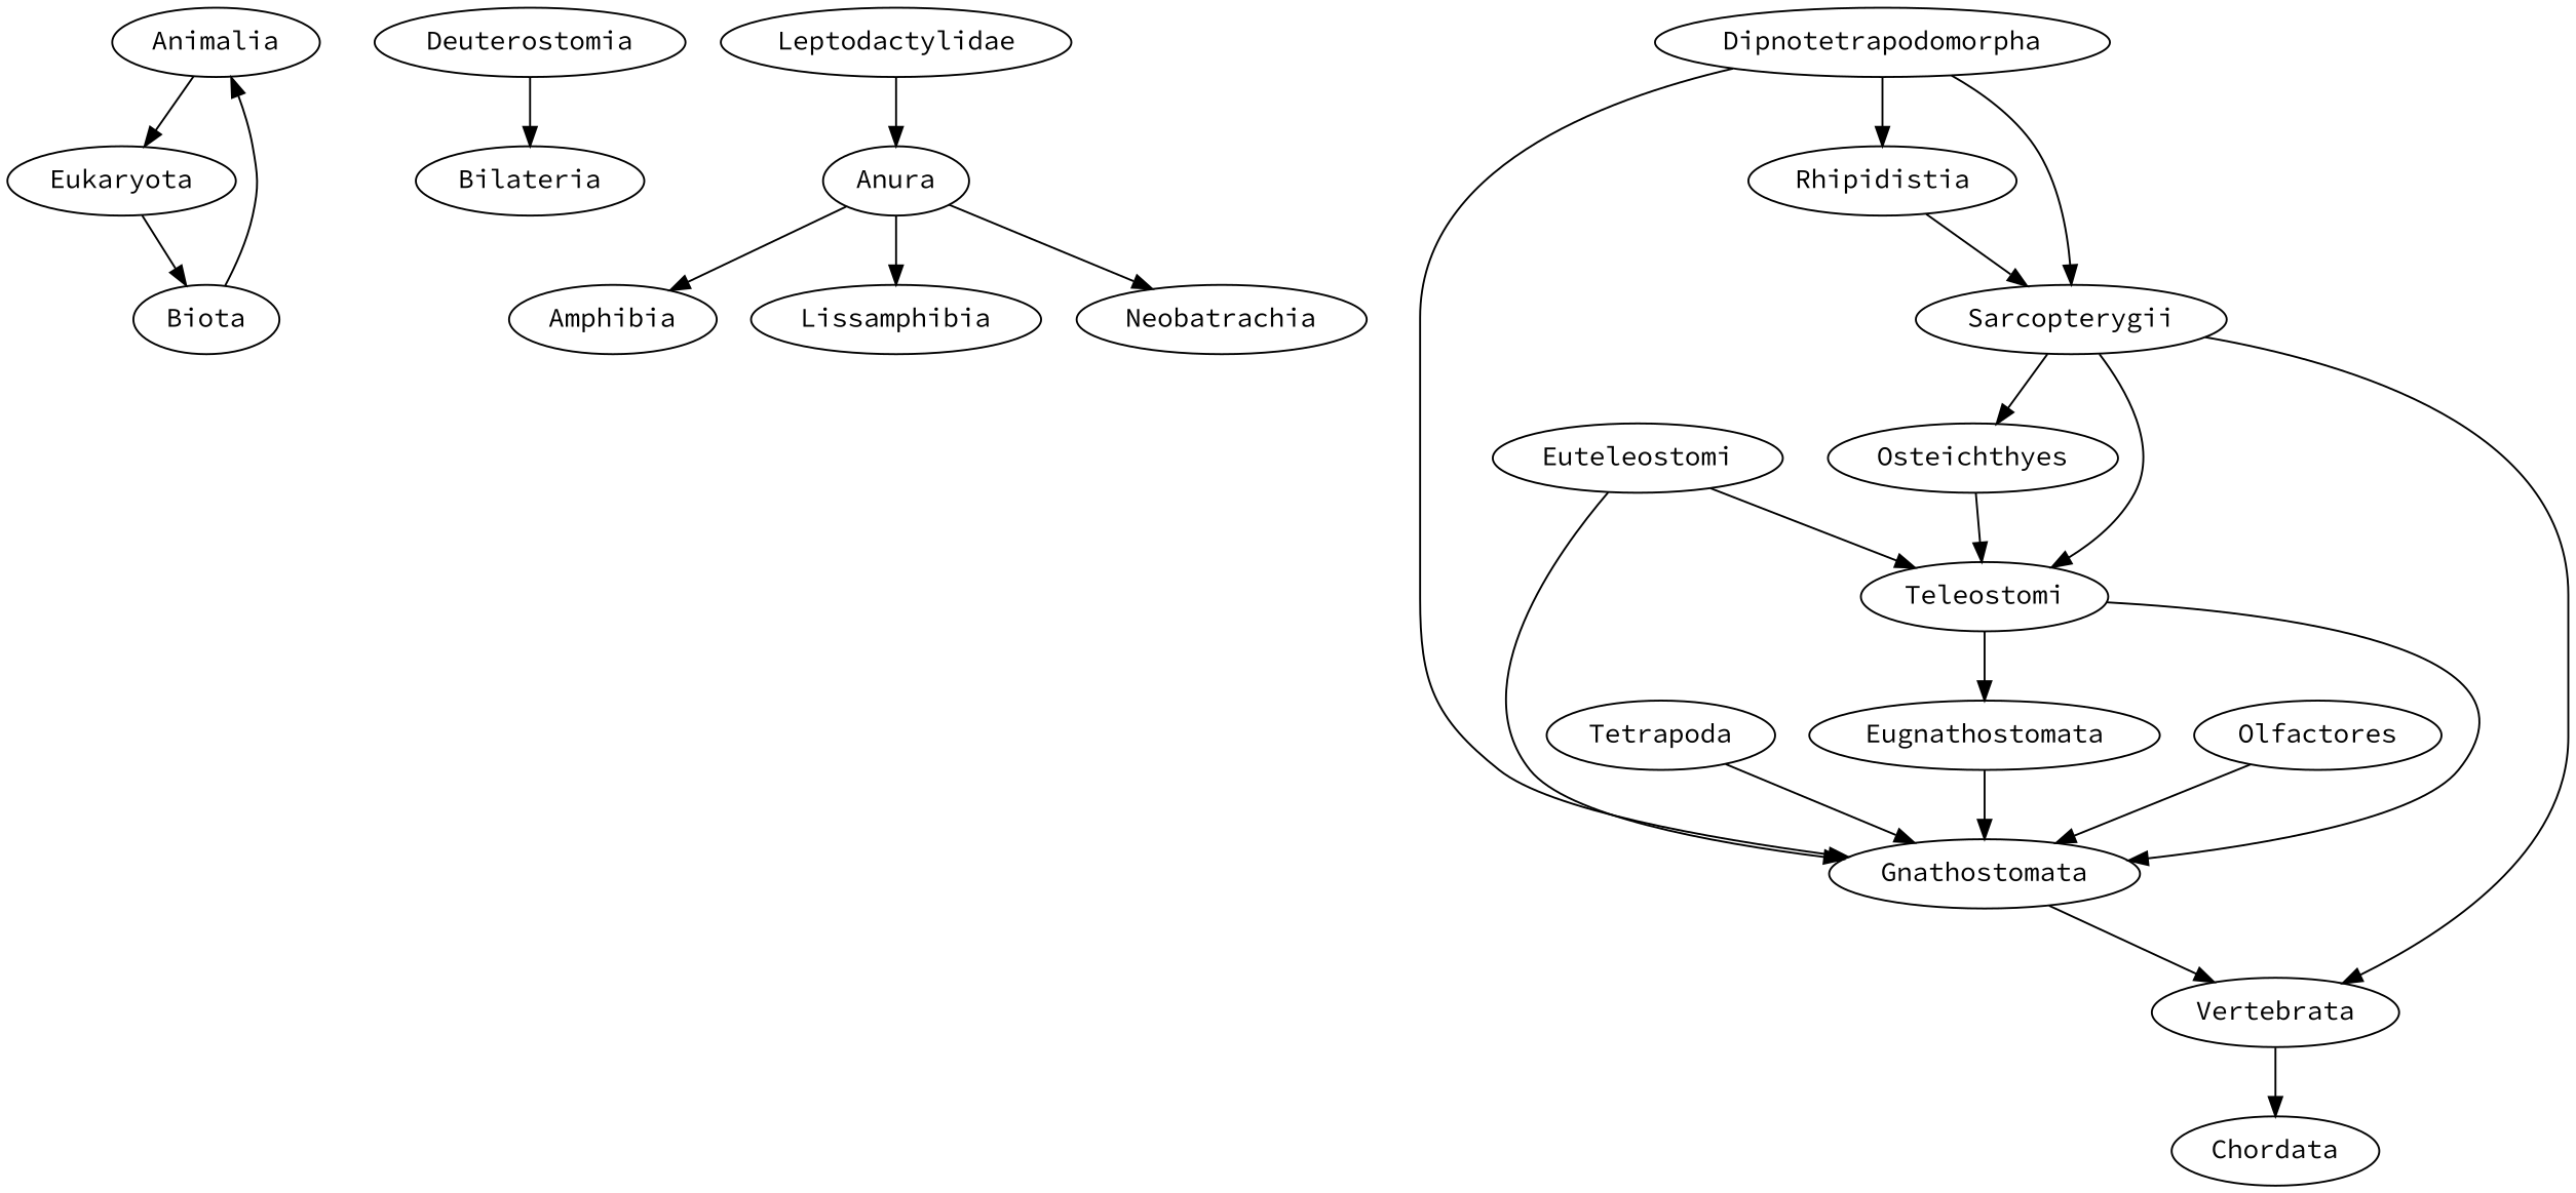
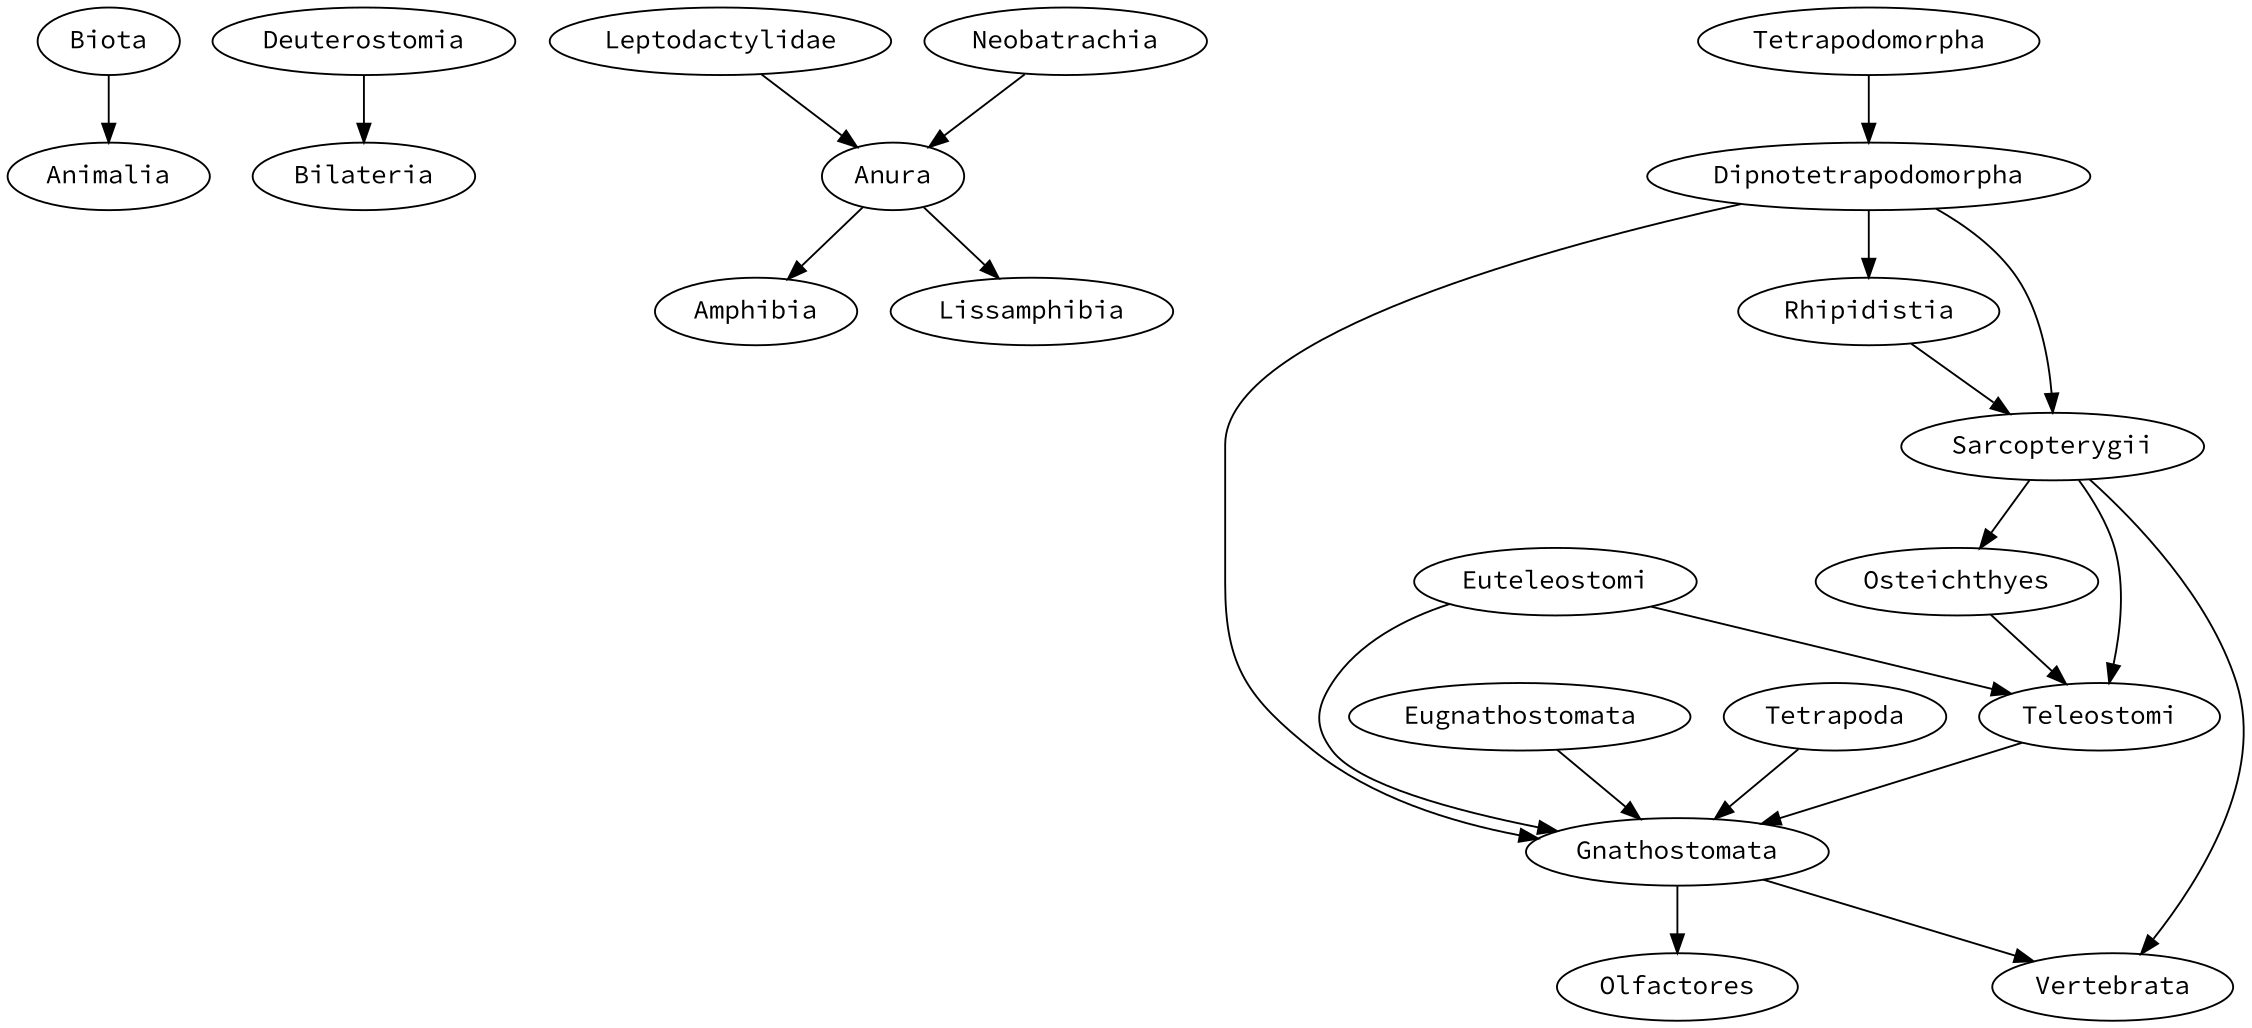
  digraph {
    fontname="Source Code Pro"
    node [fontname="Source Code Pro"]
    edge [fontname="Source Code Pro"]
    Animalia
-   Eukaryota
    Biota
    Deuterostomia
    Bilateria
    Anura
    Amphibia
    Lissamphibia
    Tetrapoda
    Gnathostomata
    Vertebrata
-   Chordata
    Olfactores
+   Tetrapodomorpha
    Dipnotetrapodomorpha
    Sarcopterygii
    Osteichthyes
    Teleostomi
    Euteleostomi
    Eugnathostomata
    Leptodactylidae
    Neobatrachia
    Rhipidistia
-   Animalia -> Eukaryota
-   Eukaryota -> Biota
    Biota -> Animalia
    Deuterostomia -> Bilateria
    Anura -> Amphibia
    Anura -> Lissamphibia
    Tetrapoda -> Gnathostomata
    Gnathostomata -> Vertebrata
-   Olfactores -> Gnathostomata
-   Vertebrata -> Chordata
+   Gnathostomata -> Olfactores
+   Tetrapodomorpha -> Dipnotetrapodomorpha
    Dipnotetrapodomorpha -> Gnathostomata
    Dipnotetrapodomorpha -> Sarcopterygii
    Dipnotetrapodomorpha -> Rhipidistia
    Sarcopterygii -> Vertebrata
    Sarcopterygii -> Osteichthyes
    Sarcopterygii -> Teleostomi
    Osteichthyes -> Teleostomi
    Teleostomi -> Gnathostomata
-   Teleostomi -> Eugnathostomata
    Euteleostomi -> Gnathostomata
    Euteleostomi -> Teleostomi
    Eugnathostomata -> Gnathostomata
    Leptodactylidae -> Anura
-   Anura -> Neobatrachia
+   Neobatrachia -> Anura
    Rhipidistia -> Sarcopterygii
  }
